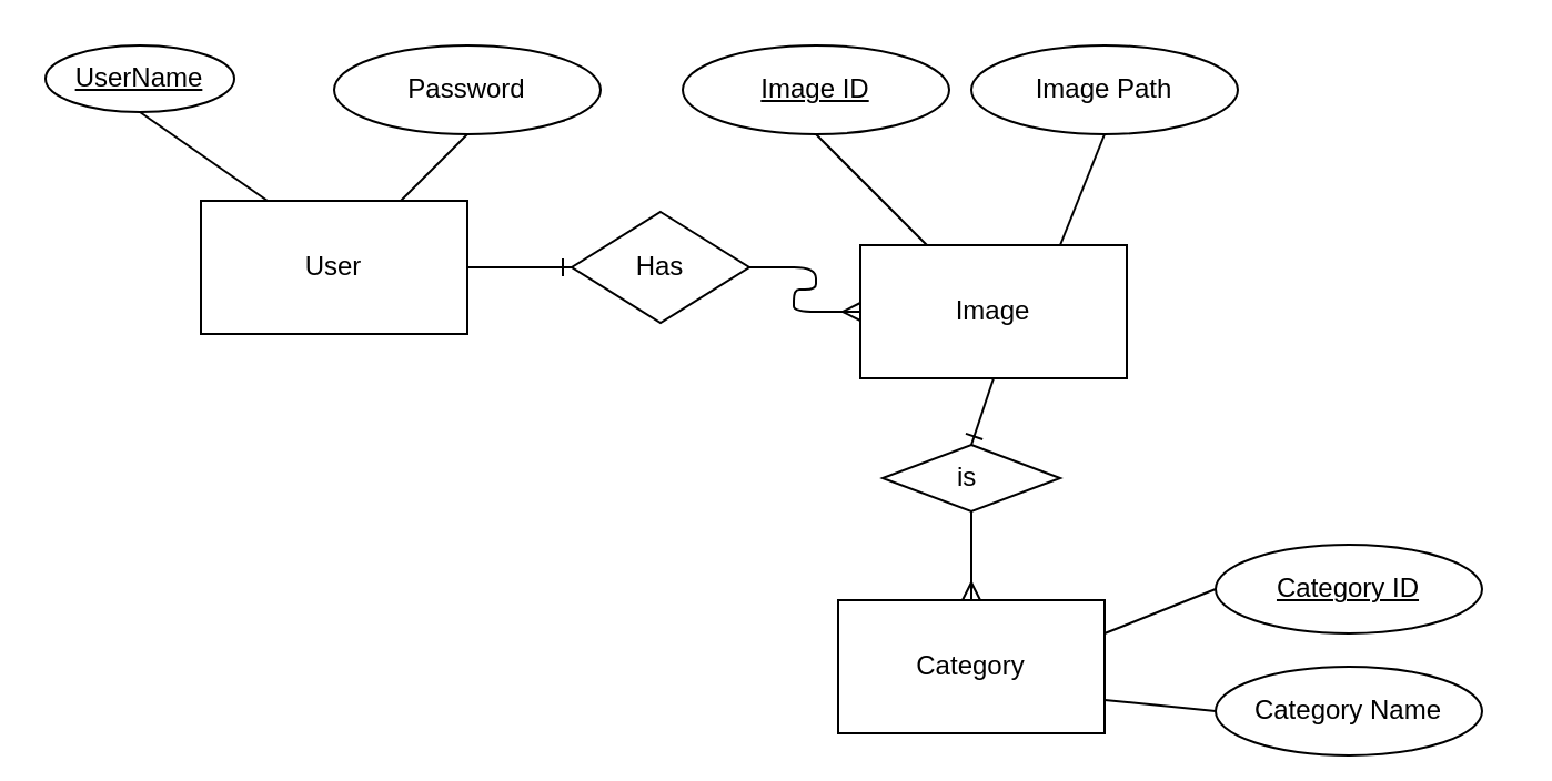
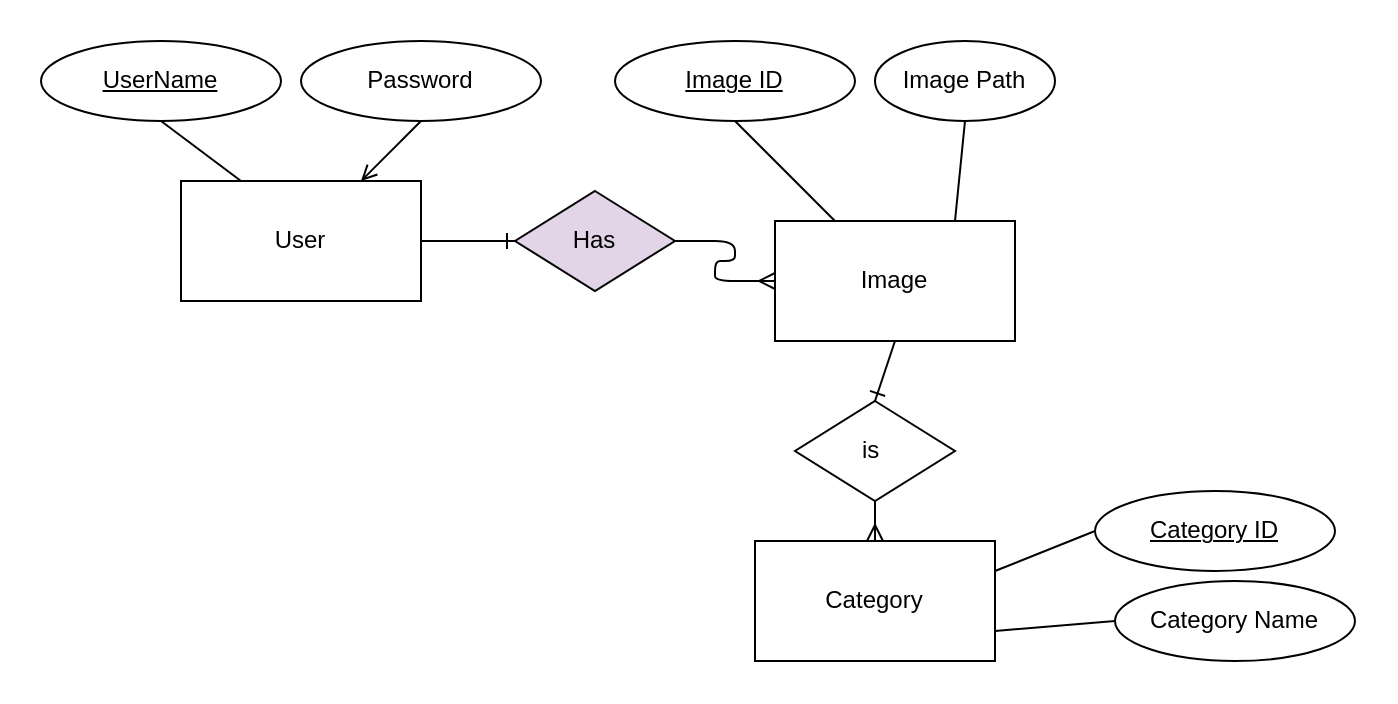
  <mxCell id="0" />
  <mxCell id="1" parent="0" />
  <mxCell id="2" value="User" style="rounded=0;whiteSpace=wrap;html=1;" parent="1" vertex="1"><mxGeometry x="90" y="90" width="120" height="60" as="geometry" /></mxCell>
- <mxCell id="3" value="&lt;u&gt;UserName&lt;/u&gt;" style="ellipse;whiteSpace=wrap;html=1;" parent="1" vertex="1"><mxGeometry x="20" y="20" width="85" height="30" as="geometry" /></mxCell>
+ <mxCell id="3" value="&lt;u&gt;UserName&lt;/u&gt;" style="ellipse;whiteSpace=wrap;html=1;" parent="1" vertex="1"><mxGeometry x="20" y="20" width="120" height="40" as="geometry" /></mxCell>
  <mxCell id="4" value="Password" style="ellipse;whiteSpace=wrap;html=1;" parent="1" vertex="1"><mxGeometry x="150" y="20" width="120" height="40" as="geometry" /></mxCell>
  <mxCell id="5" value="" style="endArrow=none;html=1;exitX=0.5;exitY=1;exitDx=0;exitDy=0;entryX=0.25;entryY=0;entryDx=0;entryDy=0;" parent="1" source="3" target="2" edge="1"><mxGeometry width="50" height="50" relative="1" as="geometry"><mxPoint x="-50" y="220" as="sourcePoint" /><mxPoint x="0" y="170" as="targetPoint" /></mxGeometry></mxCell>
- <mxCell id="6" value="" style="endArrow=none;html=1;entryX=0.75;entryY=0;entryDx=0;entryDy=0;exitX=0.5;exitY=1;exitDx=0;exitDy=0;" parent="1" source="4" target="2" edge="1"><mxGeometry width="50" height="50" relative="1" as="geometry"><mxPoint x="290" y="80" as="sourcePoint" /><mxPoint x="100" y="130" as="targetPoint" /></mxGeometry></mxCell>
+ <mxCell id="6" value="" style="endArrow=open;html=1;entryX=0.75;entryY=0;entryDx=0;entryDy=0;exitX=0.5;exitY=1;exitDx=0;exitDy=0;" parent="1" source="4" target="2" edge="1"><mxGeometry width="50" height="50" relative="1" as="geometry"><mxPoint x="290" y="80" as="sourcePoint" /><mxPoint x="100" y="130" as="targetPoint" /></mxGeometry></mxCell>
  <mxCell id="7" value="Image" style="rounded=0;whiteSpace=wrap;html=1;" parent="1" vertex="1"><mxGeometry x="387" y="110" width="120" height="60" as="geometry" /></mxCell>
  <mxCell id="8" value="&lt;u&gt;Image ID&lt;/u&gt;" style="ellipse;whiteSpace=wrap;html=1;" parent="1" vertex="1"><mxGeometry x="307" y="20" width="120" height="40" as="geometry" /></mxCell>
- <mxCell id="9" value="Image Path" style="ellipse;whiteSpace=wrap;html=1;" parent="1" vertex="1"><mxGeometry x="437" y="20" width="120" height="40" as="geometry" /></mxCell>
+ <mxCell id="9" value="Image Path" style="ellipse;whiteSpace=wrap;html=1;" parent="1" vertex="1"><mxGeometry x="437" y="20" width="90" height="40" as="geometry" /></mxCell>
  <mxCell id="10" value="" style="endArrow=none;html=1;exitX=0.5;exitY=1;exitDx=0;exitDy=0;entryX=0.25;entryY=0;entryDx=0;entryDy=0;" parent="1" source="8" target="7" edge="1"><mxGeometry width="50" height="50" relative="1" as="geometry"><mxPoint x="237" y="220" as="sourcePoint" /><mxPoint x="287" y="170" as="targetPoint" /></mxGeometry></mxCell>
  <mxCell id="11" value="" style="endArrow=none;html=1;entryX=0.75;entryY=0;entryDx=0;entryDy=0;exitX=0.5;exitY=1;exitDx=0;exitDy=0;" parent="1" source="9" target="7" edge="1"><mxGeometry width="50" height="50" relative="1" as="geometry"><mxPoint x="577" y="80" as="sourcePoint" /><mxPoint x="387" y="130" as="targetPoint" /></mxGeometry></mxCell>
- <mxCell id="12" value="Has" style="rhombus;whiteSpace=wrap;html=1;" parent="1" vertex="1"><mxGeometry x="257" y="95" width="80" height="50" as="geometry" /></mxCell>
+ <mxCell id="12" value="Has" style="rhombus;whiteSpace=wrap;html=1;fillColor=#e1d5e7;" parent="1" vertex="1"><mxGeometry x="257" y="95" width="80" height="50" as="geometry" /></mxCell>
  <mxCell id="13" value="" style="edgeStyle=entityRelationEdgeStyle;fontSize=12;html=1;endArrow=ERone;endFill=1;entryX=0;entryY=0.5;entryDx=0;entryDy=0;exitX=1;exitY=0.5;exitDx=0;exitDy=0;" parent="1" source="2" target="12" edge="1"><mxGeometry width="100" height="100" relative="1" as="geometry"><mxPoint x="217" y="290" as="sourcePoint" /><mxPoint x="317" y="190" as="targetPoint" /></mxGeometry></mxCell>
  <mxCell id="14" value="" style="edgeStyle=entityRelationEdgeStyle;fontSize=12;html=1;endArrow=ERmany;entryX=0;entryY=0.5;entryDx=0;entryDy=0;exitX=1;exitY=0.5;exitDx=0;exitDy=0;" parent="1" source="12" target="7" edge="1"><mxGeometry width="100" height="100" relative="1" as="geometry"><mxPoint x="-23" y="270" as="sourcePoint" /><mxPoint x="77" y="170" as="targetPoint" /></mxGeometry></mxCell>
  <mxCell id="15" value="Category" style="rounded=0;whiteSpace=wrap;html=1;" vertex="1" parent="1"><mxGeometry x="377" y="270" width="120" height="60" as="geometry" /></mxCell>
- <mxCell id="16" value="Category Name" style="ellipse;whiteSpace=wrap;html=1;" vertex="1" parent="1"><mxGeometry x="547" y="300" width="120" height="40" as="geometry" /></mxCell>
+ <mxCell id="16" value="Category Name" style="ellipse;whiteSpace=wrap;html=1;" vertex="1" parent="1"><mxGeometry x="557" y="290" width="120" height="40" as="geometry" /></mxCell>
  <mxCell id="17" value="&lt;u&gt;Category ID&lt;/u&gt;" style="ellipse;whiteSpace=wrap;html=1;" vertex="1" parent="1"><mxGeometry x="547" y="245" width="120" height="40" as="geometry" /></mxCell>
  <mxCell id="18" value="" style="endArrow=none;html=1;exitX=0;exitY=0.5;exitDx=0;exitDy=0;entryX=1;entryY=0.75;entryDx=0;entryDy=0;" edge="1" parent="1" source="16" target="15"><mxGeometry width="50" height="50" relative="1" as="geometry"><mxPoint x="237" y="400" as="sourcePoint" /><mxPoint x="287" y="350" as="targetPoint" /></mxGeometry></mxCell>
  <mxCell id="19" value="" style="endArrow=none;html=1;entryX=1;entryY=0.25;entryDx=0;entryDy=0;exitX=0;exitY=0.5;exitDx=0;exitDy=0;" edge="1" parent="1" source="17" target="15"><mxGeometry width="50" height="50" relative="1" as="geometry"><mxPoint x="577" y="260" as="sourcePoint" /><mxPoint x="387" y="310" as="targetPoint" /></mxGeometry></mxCell>
- <mxCell id="20" value="is&amp;nbsp;" style="rhombus;whiteSpace=wrap;html=1;" vertex="1" parent="1"><mxGeometry x="397" y="200" width="80" height="30" as="geometry" /></mxCell>
+ <mxCell id="20" value="is&amp;nbsp;" style="rhombus;whiteSpace=wrap;html=1;" vertex="1" parent="1"><mxGeometry x="397" y="200" width="80" height="50" as="geometry" /></mxCell>
  <mxCell id="21" value="" style="fontSize=12;html=1;endArrow=ERone;endFill=1;entryX=0.5;entryY=0;entryDx=0;entryDy=0;exitX=0.5;exitY=1;exitDx=0;exitDy=0;" edge="1" parent="1" source="7" target="20"><mxGeometry width="100" height="100" relative="1" as="geometry"><mxPoint x="220" y="130" as="sourcePoint" /><mxPoint x="267" y="130" as="targetPoint" /></mxGeometry></mxCell>
  <mxCell id="22" value="" style="fontSize=12;html=1;endArrow=ERmany;entryX=0.5;entryY=0;entryDx=0;entryDy=0;exitX=0.5;exitY=1;exitDx=0;exitDy=0;" edge="1" parent="1" source="20" target="15"><mxGeometry width="100" height="100" relative="1" as="geometry"><mxPoint x="347" y="130" as="sourcePoint" /><mxPoint x="387" y="130" as="targetPoint" /></mxGeometry></mxCell>
